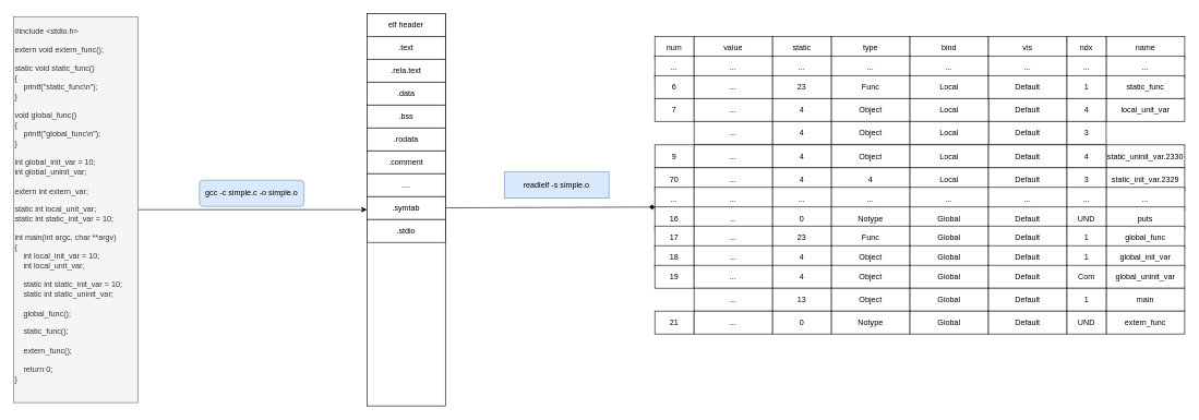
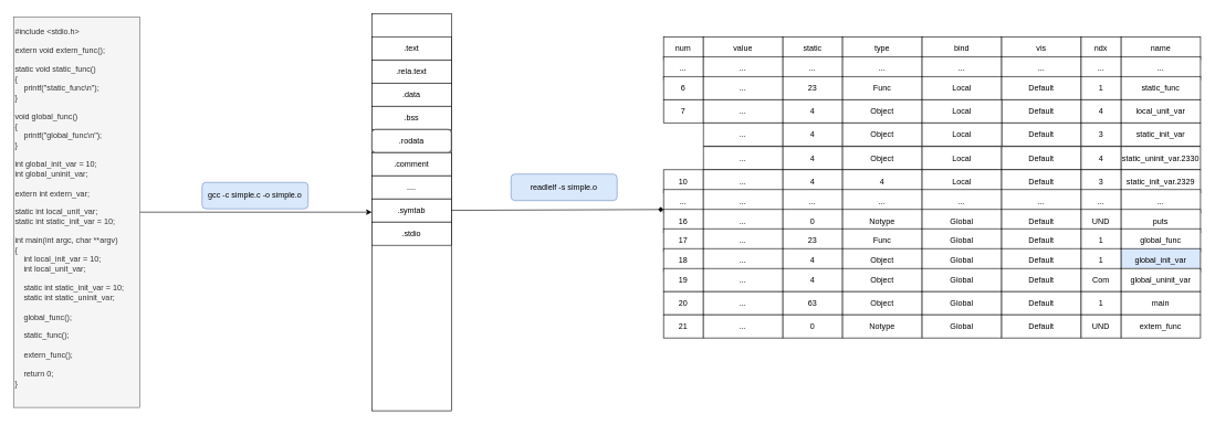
  <mxCell id="0" />
  <mxCell id="1" parent="0" />
  <mxCell id="2" style="edgeStyle=orthogonalEdgeStyle;rounded=0;orthogonalLoop=1;jettySize=auto;html=1;" edge="1" parent="1" source="3" target="6"><mxGeometry relative="1" as="geometry" /></mxCell>
  <mxCell id="3" value="&lt;div&gt;#include &amp;lt;stdio.h&amp;gt;&lt;/div&gt;&lt;div&gt;&lt;br&gt;&lt;/div&gt;&lt;div&gt;extern void extern_func();&lt;/div&gt;&lt;div&gt;&lt;br&gt;&lt;/div&gt;&lt;div&gt;static void static_func()&lt;/div&gt;&lt;div&gt;{&lt;/div&gt;&lt;div&gt;&amp;nbsp; &amp;nbsp; printf(&quot;static_func\n&quot;);&lt;/div&gt;&lt;div&gt;}&lt;/div&gt;&lt;div&gt;&lt;br&gt;&lt;/div&gt;&lt;div&gt;void global_func()&lt;/div&gt;&lt;div&gt;{&lt;/div&gt;&lt;div&gt;&amp;nbsp; &amp;nbsp; printf(&quot;global_func\n&quot;);&lt;/div&gt;&lt;div&gt;}&lt;/div&gt;&lt;div&gt;&lt;br&gt;&lt;/div&gt;&lt;div&gt;int global_init_var = 10;&lt;/div&gt;&lt;div&gt;int global_uninit_var;&lt;/div&gt;&lt;div&gt;&lt;br&gt;&lt;/div&gt;&lt;div&gt;extern int extern_var;&lt;/div&gt;&lt;div&gt;&lt;br&gt;&lt;/div&gt;&lt;div&gt;static int local_unit_var;&lt;/div&gt;&lt;div&gt;static int static_init_var = 10;&lt;/div&gt;&lt;div&gt;&lt;br&gt;&lt;/div&gt;&lt;div&gt;int main(int argc, char **argv)&lt;/div&gt;&lt;div&gt;{&lt;/div&gt;&lt;div&gt;&amp;nbsp; &amp;nbsp; int local_init_var = 10;&lt;/div&gt;&lt;div&gt;&amp;nbsp; &amp;nbsp; int local_unit_var;&lt;/div&gt;&lt;div&gt;&lt;br&gt;&lt;/div&gt;&lt;div&gt;&amp;nbsp; &amp;nbsp; static int static_init_var = 10;&lt;/div&gt;&lt;div&gt;&amp;nbsp; &amp;nbsp; static int static_uninit_var;&lt;/div&gt;&lt;div&gt;&lt;br&gt;&lt;/div&gt;&lt;div&gt;&amp;nbsp; &amp;nbsp; global_func();&lt;/div&gt;&lt;div&gt;&lt;br&gt;&lt;/div&gt;&lt;div&gt;&amp;nbsp; &amp;nbsp; static_func();&lt;/div&gt;&lt;div&gt;&lt;br&gt;&lt;/div&gt;&lt;div&gt;&amp;nbsp; &amp;nbsp; extern_func();&lt;/div&gt;&lt;div&gt;&lt;br&gt;&lt;/div&gt;&lt;div&gt;&amp;nbsp; &amp;nbsp; return 0;&lt;/div&gt;&lt;div&gt;}&lt;/div&gt;&lt;div&gt;&lt;br&gt;&lt;/div&gt;" style="text;html=1;strokeColor=#666666;fillColor=#f5f5f5;align=left;verticalAlign=middle;whiteSpace=wrap;rounded=0;fontColor=#333333;" vertex="1" parent="1"><mxGeometry x="20" y="25" width="190" height="590" as="geometry" /></mxCell>
  <mxCell id="4" value="gcc -c simple.c -o simple.o" style="rounded=1;whiteSpace=wrap;html=1;fillColor=#dae8fc;strokeColor=#6c8ebf;" vertex="1" parent="1"><mxGeometry x="304" y="275" width="160" height="40" as="geometry" /></mxCell>
  <mxCell id="5" value="" style="group" vertex="1" connectable="0" parent="1"><mxGeometry x="560" y="20" width="120" height="600" as="geometry" /></mxCell>
  <mxCell id="6" value="" style="rounded=0;whiteSpace=wrap;html=1;" vertex="1" parent="5"><mxGeometry width="120" height="600" as="geometry" /></mxCell>
- <mxCell id="7" value="elf header" style="rounded=0;whiteSpace=wrap;html=1;" vertex="1" parent="5"><mxGeometry width="120" height="35" as="geometry" /></mxCell>
  <mxCell id="8" value=".text" style="rounded=0;whiteSpace=wrap;html=1;" vertex="1" parent="5"><mxGeometry y="35" width="120" height="35" as="geometry" /></mxCell>
  <mxCell id="9" value=".rela.text" style="rounded=0;whiteSpace=wrap;html=1;" vertex="1" parent="5"><mxGeometry y="70" width="120" height="35" as="geometry" /></mxCell>
  <mxCell id="10" value=".data" style="rounded=0;whiteSpace=wrap;html=1;" vertex="1" parent="5"><mxGeometry y="105" width="120" height="35" as="geometry" /></mxCell>
  <mxCell id="11" value=".bss" style="rounded=0;whiteSpace=wrap;html=1;" vertex="1" parent="5"><mxGeometry y="140" width="120" height="35" as="geometry" /></mxCell>
- <mxCell id="12" value=".rodata" style="rounded=0;whiteSpace=wrap;html=1;" vertex="1" parent="5"><mxGeometry y="175" width="120" height="35" as="geometry" /></mxCell>
+ <mxCell id="12" value=".rodata" style="whiteSpace=wrap;html=1;rounded=1;" vertex="1" parent="5"><mxGeometry y="175" width="120" height="35" as="geometry" /></mxCell>
  <mxCell id="13" value=".comment" style="rounded=0;whiteSpace=wrap;html=1;" vertex="1" parent="5"><mxGeometry y="210" width="120" height="35" as="geometry" /></mxCell>
  <mxCell id="14" value="...." style="rounded=0;whiteSpace=wrap;html=1;" vertex="1" parent="5"><mxGeometry y="245" width="120" height="35" as="geometry" /></mxCell>
  <mxCell id="15" value=".symtab" style="rounded=0;whiteSpace=wrap;html=1;" vertex="1" parent="5"><mxGeometry y="280" width="120" height="35" as="geometry" /></mxCell>
  <mxCell id="16" value=".stdio" style="rounded=0;whiteSpace=wrap;html=1;" vertex="1" parent="5"><mxGeometry y="315" width="120" height="35" as="geometry" /></mxCell>
- <mxCell id="17" value="readlelf -s simple.o" style="whiteSpace=wrap;html=1;fillColor=#dae8fc;strokeColor=#6c8ebf;rounded=0;" vertex="1" parent="1"><mxGeometry x="770" y="262.5" width="160" height="40" as="geometry" /></mxCell>
+ <mxCell id="17" value="readlelf -s simple.o" style="rounded=1;whiteSpace=wrap;html=1;fillColor=#dae8fc;strokeColor=#6c8ebf;" vertex="1" parent="1"><mxGeometry x="770" y="262.5" width="160" height="40" as="geometry" /></mxCell>
  <mxCell id="18" value="" style="group" vertex="1" connectable="0" parent="1"><mxGeometry x="1000" y="55" width="810" height="455" as="geometry" /></mxCell>
  <mxCell id="19" value="" style="group" vertex="1" connectable="0" parent="18"><mxGeometry width="810" height="35" as="geometry" /></mxCell>
  <mxCell id="20" value="num" style="rounded=0;whiteSpace=wrap;html=1;" vertex="1" parent="19"><mxGeometry width="60" height="35" as="geometry" /></mxCell>
  <mxCell id="21" value="value" style="rounded=0;whiteSpace=wrap;html=1;" vertex="1" parent="19"><mxGeometry x="60" width="120" height="35" as="geometry" /></mxCell>
  <mxCell id="22" value="static" style="rounded=0;whiteSpace=wrap;html=1;" vertex="1" parent="19"><mxGeometry x="180" width="90" height="35" as="geometry" /></mxCell>
  <mxCell id="23" value="type" style="rounded=0;whiteSpace=wrap;html=1;" vertex="1" parent="19"><mxGeometry x="270" width="120" height="35" as="geometry" /></mxCell>
  <mxCell id="24" value="bind" style="rounded=0;whiteSpace=wrap;html=1;" vertex="1" parent="19"><mxGeometry x="390" width="120" height="35" as="geometry" /></mxCell>
  <mxCell id="25" value="vis" style="rounded=0;whiteSpace=wrap;html=1;" vertex="1" parent="19"><mxGeometry x="510" width="120" height="35" as="geometry" /></mxCell>
  <mxCell id="26" value="name" style="rounded=0;whiteSpace=wrap;html=1;" vertex="1" parent="19"><mxGeometry x="690" width="120" height="35" as="geometry" /></mxCell>
  <mxCell id="27" value="ndx" style="rounded=0;whiteSpace=wrap;html=1;" vertex="1" parent="19"><mxGeometry x="630" width="60" height="35" as="geometry" /></mxCell>
  <mxCell id="28" value="" style="group" vertex="1" connectable="0" parent="18"><mxGeometry y="30" width="810" height="35" as="geometry" /></mxCell>
  <mxCell id="29" value="..." style="rounded=0;whiteSpace=wrap;html=1;" vertex="1" parent="28"><mxGeometry width="60" height="35" as="geometry" /></mxCell>
  <mxCell id="30" value="..." style="rounded=0;whiteSpace=wrap;html=1;" vertex="1" parent="28"><mxGeometry x="60" width="120" height="35" as="geometry" /></mxCell>
  <mxCell id="31" value="..." style="rounded=0;whiteSpace=wrap;html=1;" vertex="1" parent="28"><mxGeometry x="180" width="90" height="35" as="geometry" /></mxCell>
  <mxCell id="32" value="..." style="rounded=0;whiteSpace=wrap;html=1;" vertex="1" parent="28"><mxGeometry x="270" width="120" height="35" as="geometry" /></mxCell>
  <mxCell id="33" value="..." style="rounded=0;whiteSpace=wrap;html=1;" vertex="1" parent="28"><mxGeometry x="390" width="120" height="35" as="geometry" /></mxCell>
  <mxCell id="34" value="..." style="rounded=0;whiteSpace=wrap;html=1;" vertex="1" parent="28"><mxGeometry x="510" width="120" height="35" as="geometry" /></mxCell>
  <mxCell id="35" value="..." style="rounded=0;whiteSpace=wrap;html=1;" vertex="1" parent="28"><mxGeometry x="690" width="120" height="35" as="geometry" /></mxCell>
  <mxCell id="36" value="..." style="rounded=0;whiteSpace=wrap;html=1;" vertex="1" parent="28"><mxGeometry x="630" width="60" height="35" as="geometry" /></mxCell>
  <mxCell id="37" value="" style="group" vertex="1" connectable="0" parent="18"><mxGeometry y="60" width="810" height="35" as="geometry" /></mxCell>
  <mxCell id="38" value="6" style="rounded=0;whiteSpace=wrap;html=1;" vertex="1" parent="37"><mxGeometry width="60" height="35" as="geometry" /></mxCell>
  <mxCell id="39" value="&lt;span&gt;...&lt;/span&gt;" style="rounded=0;whiteSpace=wrap;html=1;" vertex="1" parent="37"><mxGeometry x="60" width="120" height="35" as="geometry" /></mxCell>
  <mxCell id="40" value="23" style="rounded=0;whiteSpace=wrap;html=1;" vertex="1" parent="37"><mxGeometry x="180" width="90" height="35" as="geometry" /></mxCell>
  <mxCell id="41" value="Func" style="rounded=0;whiteSpace=wrap;html=1;" vertex="1" parent="37"><mxGeometry x="270" width="120" height="35" as="geometry" /></mxCell>
  <mxCell id="42" value="Local" style="rounded=0;whiteSpace=wrap;html=1;" vertex="1" parent="37"><mxGeometry x="390" width="120" height="35" as="geometry" /></mxCell>
  <mxCell id="43" value="Default" style="rounded=0;whiteSpace=wrap;html=1;" vertex="1" parent="37"><mxGeometry x="510" width="120" height="35" as="geometry" /></mxCell>
  <mxCell id="44" value="static_func" style="rounded=0;whiteSpace=wrap;html=1;" vertex="1" parent="37"><mxGeometry x="690" width="120" height="35" as="geometry" /></mxCell>
  <mxCell id="45" value="1" style="rounded=0;whiteSpace=wrap;html=1;" vertex="1" parent="37"><mxGeometry x="630" width="60" height="35" as="geometry" /></mxCell>
  <mxCell id="46" value="" style="group" vertex="1" connectable="0" parent="18"><mxGeometry y="95" width="810" height="35" as="geometry" /></mxCell>
  <mxCell id="47" value="7" style="rounded=0;whiteSpace=wrap;html=1;" vertex="1" parent="46"><mxGeometry width="60" height="35" as="geometry" /></mxCell>
  <mxCell id="48" value="..." style="rounded=0;whiteSpace=wrap;html=1;" vertex="1" parent="46"><mxGeometry x="60" width="120" height="35" as="geometry" /></mxCell>
  <mxCell id="49" value="4" style="rounded=0;whiteSpace=wrap;html=1;" vertex="1" parent="46"><mxGeometry x="180" width="90" height="35" as="geometry" /></mxCell>
  <mxCell id="50" value="Object" style="rounded=0;whiteSpace=wrap;html=1;" vertex="1" parent="46"><mxGeometry x="270" width="120" height="35" as="geometry" /></mxCell>
  <mxCell id="51" value="Default" style="rounded=0;whiteSpace=wrap;html=1;" vertex="1" parent="46"><mxGeometry x="510" width="120" height="35" as="geometry" /></mxCell>
  <mxCell id="52" value="local_unit_var" style="rounded=0;whiteSpace=wrap;html=1;" vertex="1" parent="46"><mxGeometry x="690" width="120" height="35" as="geometry" /></mxCell>
  <mxCell id="53" value="4" style="rounded=0;whiteSpace=wrap;html=1;" vertex="1" parent="46"><mxGeometry x="630" width="60" height="35" as="geometry" /></mxCell>
  <mxCell id="54" value="Local" style="rounded=0;whiteSpace=wrap;html=1;" vertex="1" parent="46"><mxGeometry x="390" width="120" height="35" as="geometry" /></mxCell>
  <mxCell id="55" value="" style="group" vertex="1" connectable="0" parent="18"><mxGeometry y="166" width="810" height="35" as="geometry" /></mxCell>
- <mxCell id="56" value="9" style="rounded=0;whiteSpace=wrap;html=1;" vertex="1" parent="55"><mxGeometry width="60" height="35" as="geometry" /></mxCell>
  <mxCell id="57" value="..." style="rounded=0;whiteSpace=wrap;html=1;" vertex="1" parent="55"><mxGeometry x="60" width="120" height="35" as="geometry" /></mxCell>
  <mxCell id="58" value="4" style="rounded=0;whiteSpace=wrap;html=1;" vertex="1" parent="55"><mxGeometry x="180" width="90" height="35" as="geometry" /></mxCell>
  <mxCell id="59" value="&lt;span&gt;Object&lt;/span&gt;" style="rounded=0;whiteSpace=wrap;html=1;" vertex="1" parent="55"><mxGeometry x="270" width="120" height="35" as="geometry" /></mxCell>
  <mxCell id="60" value="Local" style="rounded=0;whiteSpace=wrap;html=1;" vertex="1" parent="55"><mxGeometry x="390" width="120" height="35" as="geometry" /></mxCell>
  <mxCell id="61" value="Default" style="rounded=0;whiteSpace=wrap;html=1;" vertex="1" parent="55"><mxGeometry x="510" width="120" height="35" as="geometry" /></mxCell>
  <mxCell id="62" value="static_uninit_var.2330" style="rounded=0;whiteSpace=wrap;html=1;" vertex="1" parent="55"><mxGeometry x="690" width="120" height="35" as="geometry" /></mxCell>
  <mxCell id="63" value="4" style="rounded=0;whiteSpace=wrap;html=1;" vertex="1" parent="55"><mxGeometry x="630" width="60" height="35" as="geometry" /></mxCell>
  <mxCell id="64" value="" style="group" vertex="1" connectable="0" parent="18"><mxGeometry y="201" width="810" height="35" as="geometry" /></mxCell>
- <mxCell id="65" value="70" style="rounded=0;whiteSpace=wrap;html=1;" vertex="1" parent="64"><mxGeometry width="60" height="35" as="geometry" /></mxCell>
+ <mxCell id="65" value="10" style="rounded=0;whiteSpace=wrap;html=1;" vertex="1" parent="64"><mxGeometry width="60" height="35" as="geometry" /></mxCell>
  <mxCell id="66" value="..." style="rounded=0;whiteSpace=wrap;html=1;" vertex="1" parent="64"><mxGeometry x="60" width="120" height="35" as="geometry" /></mxCell>
  <mxCell id="67" value="4" style="rounded=0;whiteSpace=wrap;html=1;" vertex="1" parent="64"><mxGeometry x="180" width="90" height="35" as="geometry" /></mxCell>
  <mxCell id="68" value="4" style="rounded=0;whiteSpace=wrap;html=1;" vertex="1" parent="64"><mxGeometry x="270" width="120" height="35" as="geometry" /></mxCell>
  <mxCell id="69" value="Local" style="rounded=0;whiteSpace=wrap;html=1;" vertex="1" parent="64"><mxGeometry x="390" width="120" height="35" as="geometry" /></mxCell>
  <mxCell id="70" value="Default" style="rounded=0;whiteSpace=wrap;html=1;" vertex="1" parent="64"><mxGeometry x="510" width="120" height="35" as="geometry" /></mxCell>
  <mxCell id="71" value="static_init_var.2329" style="rounded=0;whiteSpace=wrap;html=1;" vertex="1" parent="64"><mxGeometry x="690" width="120" height="35" as="geometry" /></mxCell>
  <mxCell id="72" value="3" style="rounded=0;whiteSpace=wrap;html=1;" vertex="1" parent="64"><mxGeometry x="630" width="60" height="35" as="geometry" /></mxCell>
  <mxCell id="73" value="" style="group" vertex="1" connectable="0" parent="18"><mxGeometry y="231" width="810" height="35" as="geometry" /></mxCell>
  <mxCell id="74" value="..." style="rounded=0;whiteSpace=wrap;html=1;" vertex="1" parent="73"><mxGeometry width="60" height="35" as="geometry" /></mxCell>
  <mxCell id="75" value="..." style="rounded=0;whiteSpace=wrap;html=1;" vertex="1" parent="73"><mxGeometry x="60" width="120" height="35" as="geometry" /></mxCell>
  <mxCell id="76" value="..." style="rounded=0;whiteSpace=wrap;html=1;" vertex="1" parent="73"><mxGeometry x="180" width="90" height="35" as="geometry" /></mxCell>
  <mxCell id="77" value="..." style="rounded=0;whiteSpace=wrap;html=1;" vertex="1" parent="73"><mxGeometry x="270" width="120" height="35" as="geometry" /></mxCell>
  <mxCell id="78" value="..." style="rounded=0;whiteSpace=wrap;html=1;" vertex="1" parent="73"><mxGeometry x="390" width="120" height="35" as="geometry" /></mxCell>
  <mxCell id="79" value="..." style="rounded=0;whiteSpace=wrap;html=1;" vertex="1" parent="73"><mxGeometry x="510" width="120" height="35" as="geometry" /></mxCell>
  <mxCell id="80" value="..." style="rounded=0;whiteSpace=wrap;html=1;" vertex="1" parent="73"><mxGeometry x="690" width="120" height="35" as="geometry" /></mxCell>
  <mxCell id="81" value="..." style="rounded=0;whiteSpace=wrap;html=1;" vertex="1" parent="73"><mxGeometry x="630" width="60" height="35" as="geometry" /></mxCell>
  <mxCell id="82" value="" style="group" vertex="1" connectable="0" parent="18"><mxGeometry y="261" width="810" height="35" as="geometry" /></mxCell>
  <mxCell id="83" value="16" style="rounded=0;whiteSpace=wrap;html=1;" vertex="1" parent="82"><mxGeometry width="60" height="35" as="geometry" /></mxCell>
  <mxCell id="84" value="&lt;span&gt;...&lt;/span&gt;" style="rounded=0;whiteSpace=wrap;html=1;" vertex="1" parent="82"><mxGeometry x="60" width="120" height="35" as="geometry" /></mxCell>
  <mxCell id="85" value="0" style="rounded=0;whiteSpace=wrap;html=1;" vertex="1" parent="82"><mxGeometry x="180" width="90" height="35" as="geometry" /></mxCell>
  <mxCell id="86" value="Notype" style="rounded=0;whiteSpace=wrap;html=1;" vertex="1" parent="82"><mxGeometry x="270" width="120" height="35" as="geometry" /></mxCell>
  <mxCell id="87" value="Global" style="rounded=0;whiteSpace=wrap;html=1;" vertex="1" parent="82"><mxGeometry x="390" width="120" height="35" as="geometry" /></mxCell>
  <mxCell id="88" value="Default" style="rounded=0;whiteSpace=wrap;html=1;" vertex="1" parent="82"><mxGeometry x="510" width="120" height="35" as="geometry" /></mxCell>
  <mxCell id="89" value="puts" style="rounded=0;whiteSpace=wrap;html=1;" vertex="1" parent="82"><mxGeometry x="690" width="120" height="35" as="geometry" /></mxCell>
  <mxCell id="90" value="UND" style="rounded=0;whiteSpace=wrap;html=1;" vertex="1" parent="82"><mxGeometry x="630" width="60" height="35" as="geometry" /></mxCell>
  <mxCell id="91" value="" style="group" vertex="1" connectable="0" parent="18"><mxGeometry y="130" width="810" height="35" as="geometry" /></mxCell>
  <mxCell id="92" value="..." style="rounded=0;whiteSpace=wrap;html=1;" vertex="1" parent="91"><mxGeometry x="60" width="120" height="35" as="geometry" /></mxCell>
  <mxCell id="93" value="4" style="rounded=0;whiteSpace=wrap;html=1;" vertex="1" parent="91"><mxGeometry x="180" width="90" height="35" as="geometry" /></mxCell>
  <mxCell id="94" value="Object" style="rounded=0;whiteSpace=wrap;html=1;" vertex="1" parent="91"><mxGeometry x="270" width="120" height="35" as="geometry" /></mxCell>
  <mxCell id="95" value="Default" style="rounded=0;whiteSpace=wrap;html=1;" vertex="1" parent="91"><mxGeometry x="510" width="120" height="35" as="geometry" /></mxCell>
+ <mxCell id="96" value="static_init_var" style="rounded=0;whiteSpace=wrap;html=1;" vertex="1" parent="91"><mxGeometry x="690" width="120" height="35" as="geometry" /></mxCell>
  <mxCell id="97" value="3" style="rounded=0;whiteSpace=wrap;html=1;" vertex="1" parent="91"><mxGeometry x="630" width="60" height="35" as="geometry" /></mxCell>
  <mxCell id="98" value="Local" style="rounded=0;whiteSpace=wrap;html=1;" vertex="1" parent="91"><mxGeometry x="390" width="120" height="35" as="geometry" /></mxCell>
  <mxCell id="99" value="" style="group" vertex="1" connectable="0" parent="18"><mxGeometry y="290" width="810" height="35" as="geometry" /></mxCell>
  <mxCell id="100" value="17" style="rounded=0;whiteSpace=wrap;html=1;" vertex="1" parent="99"><mxGeometry width="60" height="35" as="geometry" /></mxCell>
  <mxCell id="101" value="&lt;span&gt;...&lt;/span&gt;" style="rounded=0;whiteSpace=wrap;html=1;" vertex="1" parent="99"><mxGeometry x="60" width="120" height="35" as="geometry" /></mxCell>
  <mxCell id="102" value="23" style="rounded=0;whiteSpace=wrap;html=1;" vertex="1" parent="99"><mxGeometry x="180" width="90" height="35" as="geometry" /></mxCell>
  <mxCell id="103" value="Func" style="rounded=0;whiteSpace=wrap;html=1;" vertex="1" parent="99"><mxGeometry x="270" width="120" height="35" as="geometry" /></mxCell>
  <mxCell id="104" value="Global" style="rounded=0;whiteSpace=wrap;html=1;" vertex="1" parent="99"><mxGeometry x="390" width="120" height="35" as="geometry" /></mxCell>
  <mxCell id="105" value="Default" style="rounded=0;whiteSpace=wrap;html=1;" vertex="1" parent="99"><mxGeometry x="510" width="120" height="35" as="geometry" /></mxCell>
  <mxCell id="106" value="global_func" style="rounded=0;whiteSpace=wrap;html=1;" vertex="1" parent="99"><mxGeometry x="690" width="120" height="35" as="geometry" /></mxCell>
  <mxCell id="107" value="1" style="rounded=0;whiteSpace=wrap;html=1;" vertex="1" parent="99"><mxGeometry x="630" width="60" height="35" as="geometry" /></mxCell>
  <mxCell id="108" value="" style="group" vertex="1" connectable="0" parent="18"><mxGeometry y="320" width="810" height="35" as="geometry" /></mxCell>
  <mxCell id="109" value="18" style="rounded=0;whiteSpace=wrap;html=1;" vertex="1" parent="108"><mxGeometry width="60" height="35" as="geometry" /></mxCell>
  <mxCell id="110" value="&lt;span&gt;...&lt;/span&gt;" style="rounded=0;whiteSpace=wrap;html=1;" vertex="1" parent="108"><mxGeometry x="60" width="120" height="35" as="geometry" /></mxCell>
  <mxCell id="111" value="4" style="rounded=0;whiteSpace=wrap;html=1;" vertex="1" parent="108"><mxGeometry x="180" width="90" height="35" as="geometry" /></mxCell>
  <mxCell id="112" value="Object" style="rounded=0;whiteSpace=wrap;html=1;" vertex="1" parent="108"><mxGeometry x="270" width="120" height="35" as="geometry" /></mxCell>
  <mxCell id="113" value="Global" style="rounded=0;whiteSpace=wrap;html=1;" vertex="1" parent="108"><mxGeometry x="390" width="120" height="35" as="geometry" /></mxCell>
  <mxCell id="114" value="Default" style="rounded=0;whiteSpace=wrap;html=1;" vertex="1" parent="108"><mxGeometry x="510" width="120" height="35" as="geometry" /></mxCell>
- <mxCell id="115" value="global_init_var" style="rounded=0;whiteSpace=wrap;html=1;" vertex="1" parent="108"><mxGeometry x="690" width="120" height="35" as="geometry" /></mxCell>
+ <mxCell id="115" value="global_init_var" style="rounded=0;whiteSpace=wrap;html=1;fillColor=#dae8fc;" vertex="1" parent="108"><mxGeometry x="690" width="120" height="35" as="geometry" /></mxCell>
  <mxCell id="116" value="1" style="rounded=0;whiteSpace=wrap;html=1;" vertex="1" parent="108"><mxGeometry x="630" width="60" height="35" as="geometry" /></mxCell>
  <mxCell id="117" value="" style="group" vertex="1" connectable="0" parent="18"><mxGeometry y="350" width="810" height="35" as="geometry" /></mxCell>
  <mxCell id="118" value="19" style="rounded=0;whiteSpace=wrap;html=1;" vertex="1" parent="117"><mxGeometry width="60" height="35" as="geometry" /></mxCell>
  <mxCell id="119" value="&lt;span&gt;...&lt;/span&gt;" style="rounded=0;whiteSpace=wrap;html=1;" vertex="1" parent="117"><mxGeometry x="60" width="120" height="35" as="geometry" /></mxCell>
  <mxCell id="120" value="4" style="rounded=0;whiteSpace=wrap;html=1;" vertex="1" parent="117"><mxGeometry x="180" width="90" height="35" as="geometry" /></mxCell>
  <mxCell id="121" value="Object" style="rounded=0;whiteSpace=wrap;html=1;" vertex="1" parent="117"><mxGeometry x="270" width="120" height="35" as="geometry" /></mxCell>
  <mxCell id="122" value="Global" style="rounded=0;whiteSpace=wrap;html=1;" vertex="1" parent="117"><mxGeometry x="390" width="120" height="35" as="geometry" /></mxCell>
  <mxCell id="123" value="Default" style="rounded=0;whiteSpace=wrap;html=1;" vertex="1" parent="117"><mxGeometry x="510" width="120" height="35" as="geometry" /></mxCell>
  <mxCell id="124" value="global_uninit_var" style="rounded=0;whiteSpace=wrap;html=1;" vertex="1" parent="117"><mxGeometry x="690" width="120" height="35" as="geometry" /></mxCell>
  <mxCell id="125" value="Com" style="rounded=0;whiteSpace=wrap;html=1;" vertex="1" parent="117"><mxGeometry x="630" width="60" height="35" as="geometry" /></mxCell>
  <mxCell id="126" value="" style="group" vertex="1" connectable="0" parent="18"><mxGeometry y="385" width="810" height="35" as="geometry" /></mxCell>
+ <mxCell id="127" value="20" style="rounded=0;whiteSpace=wrap;html=1;" vertex="1" parent="126"><mxGeometry width="60" height="35" as="geometry" /></mxCell>
  <mxCell id="128" value="&lt;span&gt;...&lt;/span&gt;" style="rounded=0;whiteSpace=wrap;html=1;" vertex="1" parent="126"><mxGeometry x="60" width="120" height="35" as="geometry" /></mxCell>
- <mxCell id="129" value="13" style="rounded=0;whiteSpace=wrap;html=1;" vertex="1" parent="126"><mxGeometry x="180" width="90" height="35" as="geometry" /></mxCell>
+ <mxCell id="129" value="63" style="rounded=0;whiteSpace=wrap;html=1;" vertex="1" parent="126"><mxGeometry x="180" width="90" height="35" as="geometry" /></mxCell>
  <mxCell id="130" value="Object" style="rounded=0;whiteSpace=wrap;html=1;" vertex="1" parent="126"><mxGeometry x="270" width="120" height="35" as="geometry" /></mxCell>
  <mxCell id="131" value="Global" style="rounded=0;whiteSpace=wrap;html=1;" vertex="1" parent="126"><mxGeometry x="390" width="120" height="35" as="geometry" /></mxCell>
  <mxCell id="132" value="Default" style="rounded=0;whiteSpace=wrap;html=1;" vertex="1" parent="126"><mxGeometry x="510" width="120" height="35" as="geometry" /></mxCell>
  <mxCell id="133" value="main" style="rounded=0;whiteSpace=wrap;html=1;" vertex="1" parent="126"><mxGeometry x="690" width="120" height="35" as="geometry" /></mxCell>
  <mxCell id="134" value="1" style="rounded=0;whiteSpace=wrap;html=1;" vertex="1" parent="126"><mxGeometry x="630" width="60" height="35" as="geometry" /></mxCell>
  <mxCell id="135" value="" style="group" vertex="1" connectable="0" parent="18"><mxGeometry y="420" width="810" height="35" as="geometry" /></mxCell>
  <mxCell id="136" value="21" style="rounded=0;whiteSpace=wrap;html=1;" vertex="1" parent="135"><mxGeometry width="60" height="35" as="geometry" /></mxCell>
  <mxCell id="137" value="&lt;span&gt;...&lt;/span&gt;" style="rounded=0;whiteSpace=wrap;html=1;" vertex="1" parent="135"><mxGeometry x="60" width="120" height="35" as="geometry" /></mxCell>
  <mxCell id="138" value="0" style="rounded=0;whiteSpace=wrap;html=1;" vertex="1" parent="135"><mxGeometry x="180" width="90" height="35" as="geometry" /></mxCell>
  <mxCell id="139" value="Notype" style="rounded=0;whiteSpace=wrap;html=1;" vertex="1" parent="135"><mxGeometry x="270" width="120" height="35" as="geometry" /></mxCell>
  <mxCell id="140" value="Global" style="rounded=0;whiteSpace=wrap;html=1;" vertex="1" parent="135"><mxGeometry x="390" width="120" height="35" as="geometry" /></mxCell>
  <mxCell id="141" value="Default" style="rounded=0;whiteSpace=wrap;html=1;" vertex="1" parent="135"><mxGeometry x="510" width="120" height="35" as="geometry" /></mxCell>
  <mxCell id="142" value="extern_func" style="rounded=0;whiteSpace=wrap;html=1;" vertex="1" parent="135"><mxGeometry x="690" width="120" height="35" as="geometry" /></mxCell>
  <mxCell id="143" value="UND" style="rounded=0;whiteSpace=wrap;html=1;" vertex="1" parent="135"><mxGeometry x="630" width="60" height="35" as="geometry" /></mxCell>
  <mxCell id="144" style="rounded=0;orthogonalLoop=1;jettySize=auto;html=1;entryX=0;entryY=0;entryDx=0;entryDy=0;endArrow=diamond;" edge="1" parent="1" source="15" target="83"><mxGeometry relative="1" as="geometry"><mxPoint x="990" y="325" as="targetPoint" /></mxGeometry></mxCell>
